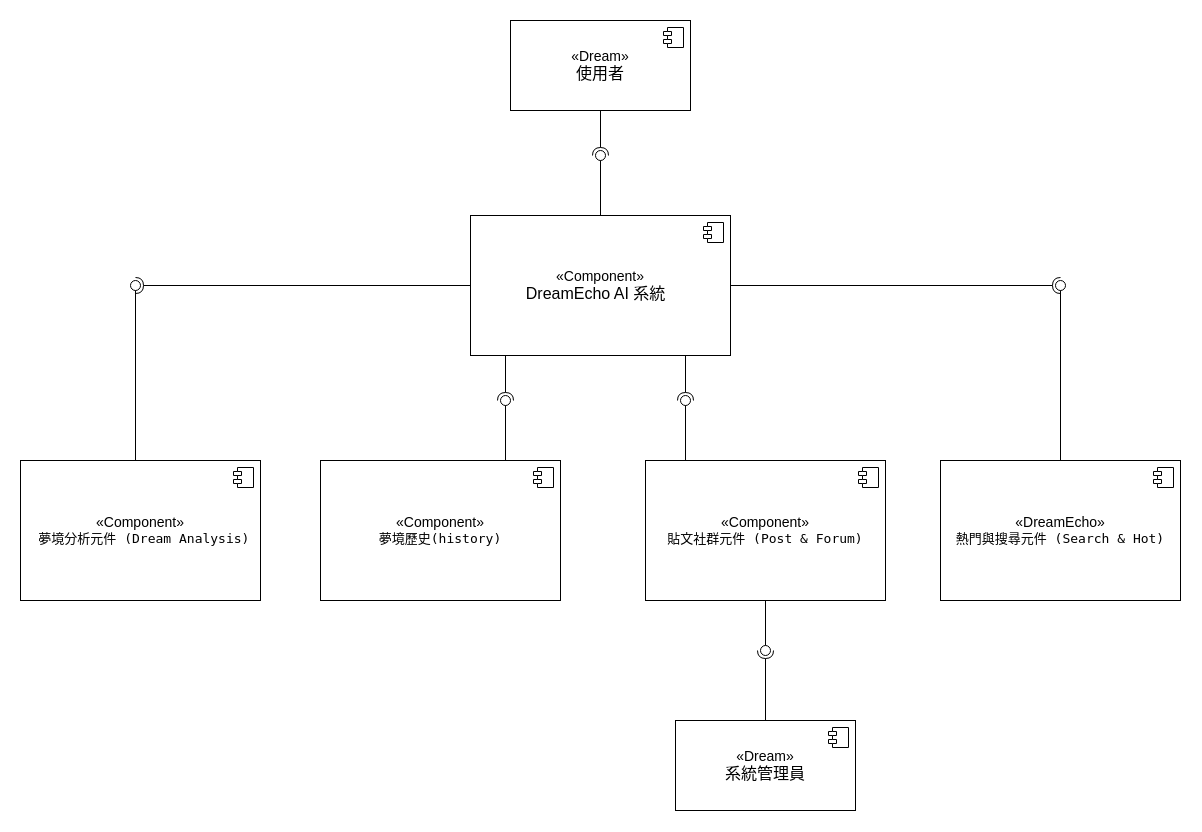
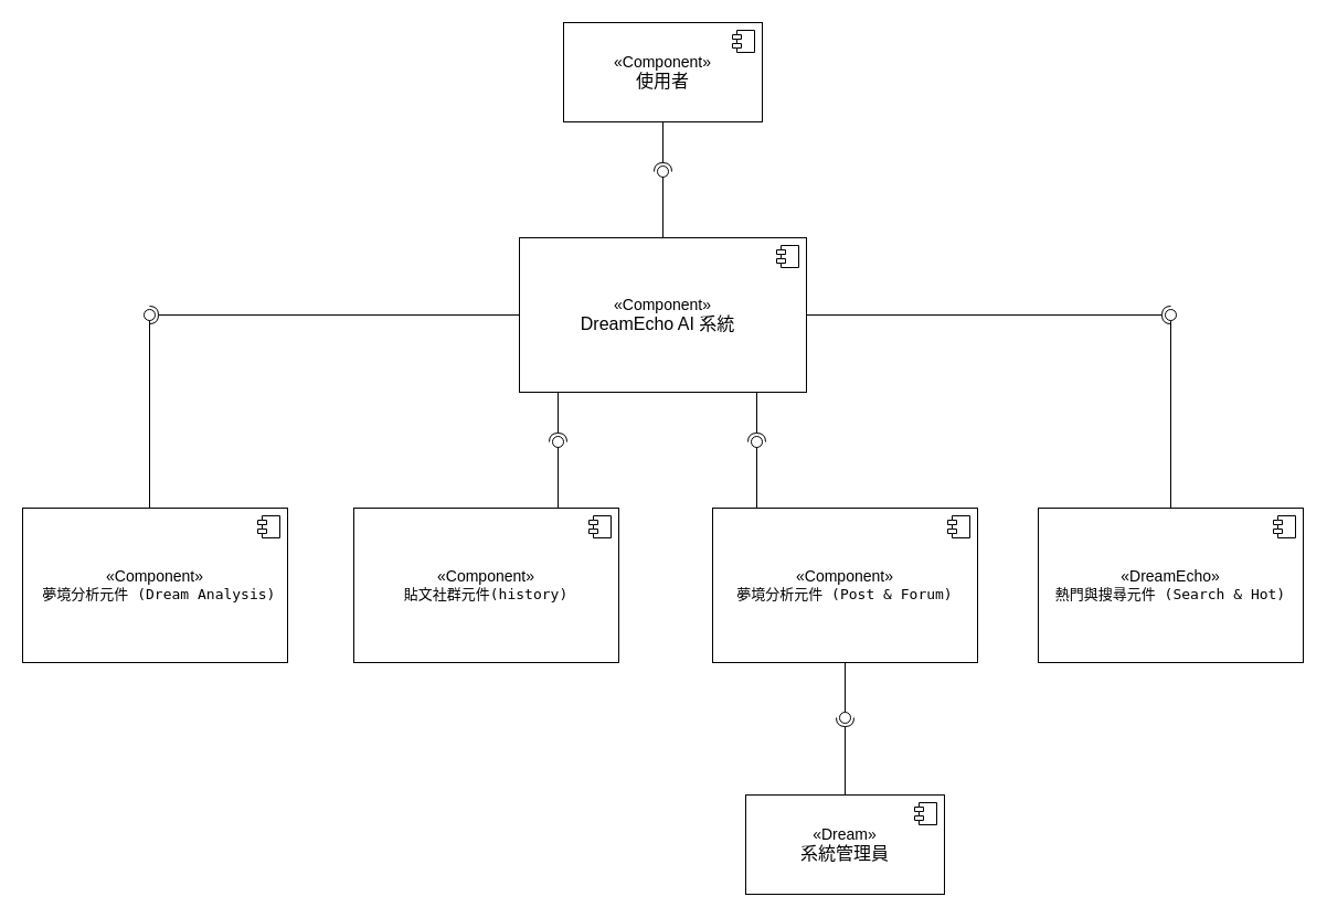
  <mxCell id="0" />
  <mxCell id="1" parent="0" />
  <mxCell id="2" value="&lt;font face=&quot;Helvetica&quot; style=&quot;font-size: 14px;&quot;&gt;«Component»&lt;/font&gt;&lt;div&gt;&lt;font size=&quot;3&quot; face=&quot;Helvetica&quot;&gt;DreamEcho AI 系統&amp;nbsp;&amp;nbsp;&lt;/font&gt;&lt;/div&gt;" style="html=1;dropTarget=0;whiteSpace=wrap;align=center;" vertex="1" parent="1"><mxGeometry x="470" y="215" width="260" height="140" as="geometry" /></mxCell>
  <mxCell id="3" value="" style="shape=module;jettyWidth=8;jettyHeight=4;" vertex="1" parent="2"><mxGeometry x="1" width="20" height="20" relative="1" as="geometry"><mxPoint x="-27" y="7" as="offset" /></mxGeometry></mxCell>
- <mxCell id="4" value="&lt;font style=&quot;font-size: 14px;&quot;&gt;«Dream»&lt;/font&gt;&lt;div&gt;&lt;font size=&quot;3&quot;&gt;使用者&lt;/font&gt;&lt;/div&gt;" style="html=1;dropTarget=0;whiteSpace=wrap;" vertex="1" parent="1"><mxGeometry x="510" y="20" width="180" height="90" as="geometry" /></mxCell>
+ <mxCell id="4" value="&lt;font style=&quot;font-size: 14px;&quot;&gt;«Component»&lt;/font&gt;&lt;div&gt;&lt;font size=&quot;3&quot;&gt;使用者&lt;/font&gt;&lt;/div&gt;" style="html=1;dropTarget=0;whiteSpace=wrap;" vertex="1" parent="1"><mxGeometry x="510" y="20" width="180" height="90" as="geometry" /></mxCell>
  <mxCell id="5" value="" style="shape=module;jettyWidth=8;jettyHeight=4;" vertex="1" parent="4"><mxGeometry x="1" width="20" height="20" relative="1" as="geometry"><mxPoint x="-27" y="7" as="offset" /></mxGeometry></mxCell>
  <mxCell id="6" value="" style="rounded=0;orthogonalLoop=1;jettySize=auto;html=1;endArrow=halfCircle;endFill=0;endSize=6;strokeWidth=1;sketch=0;exitX=0.5;exitY=1;exitDx=0;exitDy=0;" edge="1" target="8" parent="1" source="4"><mxGeometry relative="1" as="geometry"><mxPoint x="780" y="160" as="sourcePoint" /></mxGeometry></mxCell>
  <mxCell id="7" value="" style="rounded=0;orthogonalLoop=1;jettySize=auto;html=1;endArrow=oval;endFill=0;sketch=0;sourcePerimeterSpacing=0;targetPerimeterSpacing=0;endSize=10;exitX=0.5;exitY=0;exitDx=0;exitDy=0;" edge="1" target="8" parent="1" source="2"><mxGeometry relative="1" as="geometry"><mxPoint x="600" y="210" as="sourcePoint" /></mxGeometry></mxCell>
  <mxCell id="8" value="" style="ellipse;whiteSpace=wrap;html=1;align=center;aspect=fixed;fillColor=none;strokeColor=none;resizable=0;perimeter=centerPerimeter;rotatable=0;allowArrows=0;points=[];outlineConnect=1;" vertex="1" parent="1"><mxGeometry x="595" y="150" width="10" height="10" as="geometry" /></mxCell>
- <mxCell id="9" value="&lt;font face=&quot;Helvetica&quot; style=&quot;font-size: 14px;&quot;&gt;«Component»&lt;/font&gt;&lt;div&gt;&lt;font size=&quot;3&quot; face=&quot;monospace&quot;&gt;貼文社群元件 (Post &amp;amp; Forum)&lt;/font&gt;&lt;/div&gt;" style="html=1;dropTarget=0;whiteSpace=wrap;align=center;" vertex="1" parent="1"><mxGeometry x="645" y="460" width="240" height="140" as="geometry" /></mxCell>
+ <mxCell id="9" value="&lt;font face=&quot;Helvetica&quot; style=&quot;font-size: 14px;&quot;&gt;«Component»&lt;/font&gt;&lt;div&gt;&lt;font size=&quot;3&quot; face=&quot;monospace&quot;&gt;夢境分析元件 (Post &amp;amp; Forum)&lt;/font&gt;&lt;/div&gt;" style="html=1;dropTarget=0;whiteSpace=wrap;align=center;" vertex="1" parent="1"><mxGeometry x="645" y="460" width="240" height="140" as="geometry" /></mxCell>
  <mxCell id="10" value="" style="shape=module;jettyWidth=8;jettyHeight=4;" vertex="1" parent="9"><mxGeometry x="1" width="20" height="20" relative="1" as="geometry"><mxPoint x="-27" y="7" as="offset" /></mxGeometry></mxCell>
  <mxCell id="11" value="" style="ellipse;whiteSpace=wrap;html=1;align=center;aspect=fixed;fillColor=none;strokeColor=none;resizable=0;perimeter=centerPerimeter;rotatable=0;allowArrows=0;points=[];outlineConnect=1;" vertex="1" parent="1"><mxGeometry x="625" y="280" width="10" height="10" as="geometry" /></mxCell>
  <mxCell id="12" value="&lt;font style=&quot;font-size: 14px;&quot;&gt;«Dream»&lt;/font&gt;&lt;div&gt;&lt;font size=&quot;3&quot;&gt;系統管理員&lt;/font&gt;&lt;/div&gt;" style="html=1;dropTarget=0;whiteSpace=wrap;" vertex="1" parent="1"><mxGeometry x="675" y="720" width="180" height="90" as="geometry" /></mxCell>
  <mxCell id="13" value="" style="shape=module;jettyWidth=8;jettyHeight=4;" vertex="1" parent="12"><mxGeometry x="1" width="20" height="20" relative="1" as="geometry"><mxPoint x="-27" y="7" as="offset" /></mxGeometry></mxCell>
  <mxCell id="14" value="&lt;font face=&quot;Helvetica&quot; style=&quot;font-size: 14px;&quot;&gt;«Component»&lt;/font&gt;&lt;div&gt;&lt;font size=&quot;3&quot; face=&quot;monospace&quot;&gt;&amp;nbsp;夢境分析元件 (Dream Analysis)&lt;/font&gt;&lt;/div&gt;" style="html=1;dropTarget=0;whiteSpace=wrap;align=center;" vertex="1" parent="1"><mxGeometry y="460" width="240" height="140" as="geometry" x="20" /></mxCell>
  <mxCell id="15" value="" style="shape=module;jettyWidth=8;jettyHeight=4;" vertex="1" parent="14"><mxGeometry x="1" width="20" height="20" relative="1" as="geometry"><mxPoint x="-27" y="7" as="offset" /></mxGeometry></mxCell>
  <mxCell id="16" value="&lt;font face=&quot;Helvetica&quot; style=&quot;font-size: 14px;&quot;&gt;«DreamEcho»&lt;/font&gt;&lt;div&gt;&lt;font size=&quot;3&quot; face=&quot;monospace&quot;&gt;熱門與搜尋元件 (Search &amp;amp; Hot)&lt;/font&gt;&lt;/div&gt;" style="html=1;dropTarget=0;whiteSpace=wrap;align=center;" vertex="1" parent="1"><mxGeometry x="940" y="460" width="240" height="140" as="geometry" /></mxCell>
  <mxCell id="17" value="" style="shape=module;jettyWidth=8;jettyHeight=4;" vertex="1" parent="16"><mxGeometry x="1" width="20" height="20" relative="1" as="geometry"><mxPoint x="-27" y="7" as="offset" /></mxGeometry></mxCell>
- <mxCell id="18" value="&lt;font face=&quot;Helvetica&quot; style=&quot;font-size: 14px;&quot;&gt;«Component»&lt;/font&gt;&lt;div&gt;&lt;font size=&quot;3&quot; face=&quot;monospace&quot;&gt;夢境歷史(history)&lt;/font&gt;&lt;/div&gt;" style="html=1;dropTarget=0;whiteSpace=wrap;align=center;" vertex="1" parent="1"><mxGeometry x="320" y="460" width="240" height="140" as="geometry" /></mxCell>
+ <mxCell id="18" value="&lt;font face=&quot;Helvetica&quot; style=&quot;font-size: 14px;&quot;&gt;«Component»&lt;/font&gt;&lt;div&gt;&lt;font size=&quot;3&quot; face=&quot;monospace&quot;&gt;貼文社群元件(history)&lt;/font&gt;&lt;/div&gt;" style="html=1;dropTarget=0;whiteSpace=wrap;align=center;" vertex="1" parent="1"><mxGeometry x="320" y="460" width="240" height="140" as="geometry" /></mxCell>
  <mxCell id="19" value="" style="shape=module;jettyWidth=8;jettyHeight=4;" vertex="1" parent="18"><mxGeometry x="1" width="20" height="20" relative="1" as="geometry"><mxPoint x="-27" y="7" as="offset" /></mxGeometry></mxCell>
  <mxCell id="20" value="" style="rounded=0;orthogonalLoop=1;jettySize=auto;html=1;endArrow=halfCircle;endFill=0;endSize=6;strokeWidth=1;sketch=0;exitX=0.5;exitY=0;exitDx=0;exitDy=0;" edge="1" parent="1" source="12"><mxGeometry relative="1" as="geometry"><mxPoint x="765" y="740" as="sourcePoint" /><mxPoint x="765" y="650" as="targetPoint" /></mxGeometry></mxCell>
  <mxCell id="21" value="" style="rounded=0;orthogonalLoop=1;jettySize=auto;html=1;endArrow=oval;endFill=0;sketch=0;sourcePerimeterSpacing=0;targetPerimeterSpacing=0;endSize=10;exitX=0.5;exitY=1;exitDx=0;exitDy=0;" edge="1" parent="1" source="9"><mxGeometry relative="1" as="geometry"><mxPoint x="764.5" y="630" as="sourcePoint" /><mxPoint x="765" y="650" as="targetPoint" /></mxGeometry></mxCell>
  <mxCell id="22" value="" style="rounded=0;orthogonalLoop=1;jettySize=auto;html=1;endArrow=halfCircle;endFill=0;endSize=6;strokeWidth=1;sketch=0;exitX=1;exitY=0.5;exitDx=0;exitDy=0;" edge="1" parent="1" target="24" source="2"><mxGeometry relative="1" as="geometry"><mxPoint x="1060" y="355" as="sourcePoint" /></mxGeometry></mxCell>
  <mxCell id="23" value="" style="rounded=0;orthogonalLoop=1;jettySize=auto;html=1;endArrow=oval;endFill=0;sketch=0;sourcePerimeterSpacing=0;targetPerimeterSpacing=0;endSize=10;exitX=0.5;exitY=0;exitDx=0;exitDy=0;" edge="1" parent="1" target="24"><mxGeometry relative="1" as="geometry"><mxPoint x="1060" y="460" as="sourcePoint" /></mxGeometry></mxCell>
  <mxCell id="24" value="" style="ellipse;whiteSpace=wrap;html=1;align=center;aspect=fixed;fillColor=none;strokeColor=none;resizable=0;perimeter=centerPerimeter;rotatable=0;allowArrows=0;points=[];outlineConnect=1;" vertex="1" parent="1"><mxGeometry x="1055" y="280" width="10" height="10" as="geometry" /></mxCell>
  <mxCell id="25" value="" style="rounded=0;orthogonalLoop=1;jettySize=auto;html=1;endArrow=halfCircle;endFill=0;endSize=6;strokeWidth=1;sketch=0;exitX=0.5;exitY=1;exitDx=0;exitDy=0;" edge="1" parent="1" target="27"><mxGeometry relative="1" as="geometry"><mxPoint x="685" y="355" as="sourcePoint" /></mxGeometry></mxCell>
  <mxCell id="26" value="" style="rounded=0;orthogonalLoop=1;jettySize=auto;html=1;endArrow=oval;endFill=0;sketch=0;sourcePerimeterSpacing=0;targetPerimeterSpacing=0;endSize=10;exitX=0.5;exitY=0;exitDx=0;exitDy=0;" edge="1" parent="1" target="27"><mxGeometry relative="1" as="geometry"><mxPoint x="685" y="460" as="sourcePoint" /></mxGeometry></mxCell>
  <mxCell id="27" value="" style="ellipse;whiteSpace=wrap;html=1;align=center;aspect=fixed;fillColor=none;strokeColor=none;resizable=0;perimeter=centerPerimeter;rotatable=0;allowArrows=0;points=[];outlineConnect=1;" vertex="1" parent="1"><mxGeometry x="680" y="395" width="10" height="10" as="geometry" /></mxCell>
  <mxCell id="28" value="" style="rounded=0;orthogonalLoop=1;jettySize=auto;html=1;endArrow=halfCircle;endFill=0;endSize=6;strokeWidth=1;sketch=0;exitX=0.5;exitY=1;exitDx=0;exitDy=0;" edge="1" parent="1" target="30"><mxGeometry relative="1" as="geometry"><mxPoint x="505" y="355" as="sourcePoint" /></mxGeometry></mxCell>
  <mxCell id="29" value="" style="rounded=0;orthogonalLoop=1;jettySize=auto;html=1;endArrow=oval;endFill=0;sketch=0;sourcePerimeterSpacing=0;targetPerimeterSpacing=0;endSize=10;exitX=0.5;exitY=0;exitDx=0;exitDy=0;" edge="1" parent="1" target="30"><mxGeometry relative="1" as="geometry"><mxPoint x="505" y="460" as="sourcePoint" /></mxGeometry></mxCell>
  <mxCell id="30" value="" style="ellipse;whiteSpace=wrap;html=1;align=center;aspect=fixed;fillColor=none;strokeColor=none;resizable=0;perimeter=centerPerimeter;rotatable=0;allowArrows=0;points=[];outlineConnect=1;" vertex="1" parent="1"><mxGeometry x="500" y="395" width="10" height="10" as="geometry" /></mxCell>
  <mxCell id="31" value="" style="rounded=0;orthogonalLoop=1;jettySize=auto;html=1;endArrow=halfCircle;endFill=0;endSize=6;strokeWidth=1;sketch=0;exitX=0;exitY=0.5;exitDx=0;exitDy=0;" edge="1" parent="1" target="33" source="2"><mxGeometry relative="1" as="geometry"><mxPoint x="135" y="355" as="sourcePoint" /></mxGeometry></mxCell>
  <mxCell id="32" value="" style="rounded=0;orthogonalLoop=1;jettySize=auto;html=1;endArrow=oval;endFill=0;sketch=0;sourcePerimeterSpacing=0;targetPerimeterSpacing=0;endSize=10;exitX=0.5;exitY=0;exitDx=0;exitDy=0;" edge="1" parent="1" target="33"><mxGeometry relative="1" as="geometry"><mxPoint x="135" y="460" as="sourcePoint" /></mxGeometry></mxCell>
  <mxCell id="33" value="" style="ellipse;whiteSpace=wrap;html=1;align=center;aspect=fixed;fillColor=none;strokeColor=none;resizable=0;perimeter=centerPerimeter;rotatable=0;allowArrows=0;points=[];outlineConnect=1;" vertex="1" parent="1"><mxGeometry x="130" y="280" width="10" height="10" as="geometry" /></mxCell>
